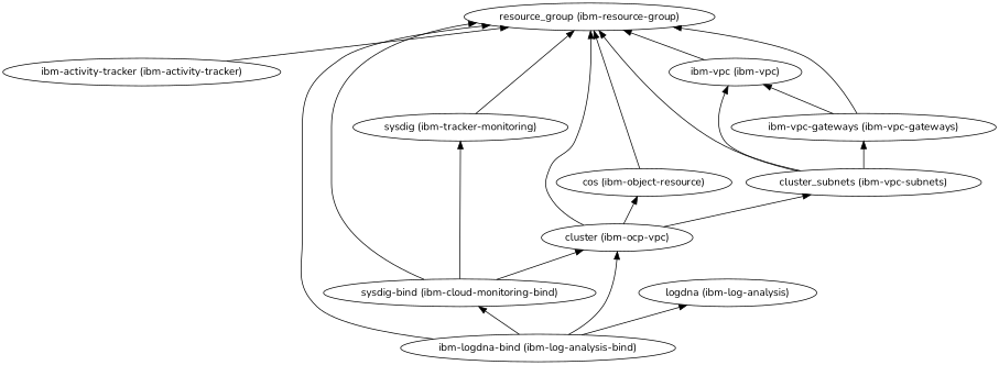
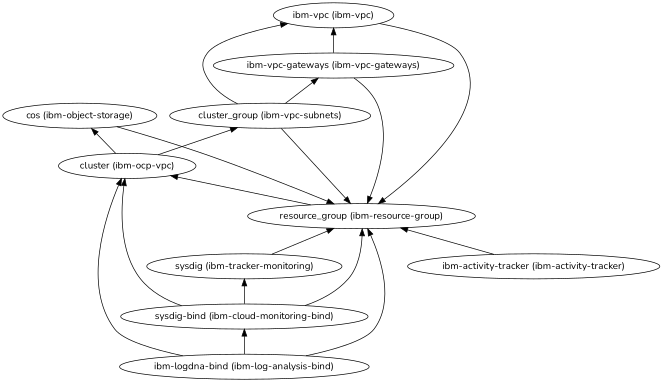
  digraph {
    fontname=Nunito
    rankdir=BT
    node [fontname=Nunito]
    edge [fontname=Nunito]
    "ibm-activity-tracker (ibm-activity-tracker)"
    "resource_group (ibm-resource-group)"
    n3 [label="sysdig (ibm-tracker-monitoring)"]
    "sysdig-bind (ibm-cloud-monitoring-bind)"
    "cluster (ibm-ocp-vpc)"
-   "cos (ibm-object-storage)" [label="cos (ibm-object-resource)"]
-   "cluster_subnets (ibm-vpc-subnets)"
+   "cos (ibm-object-storage)"
+   "cluster_subnets (ibm-vpc-subnets)" [label="cluster_group (ibm-vpc-subnets)"]
    "ibm-vpc (ibm-vpc)"
    "ibm-vpc-gateways (ibm-vpc-gateways)"
    "ibm-logdna-bind (ibm-log-analysis-bind)"
-   "logdna (ibm-log-analysis)"
    "ibm-activity-tracker (ibm-activity-tracker)" -> "resource_group (ibm-resource-group)"
    n3 -> "resource_group (ibm-resource-group)"
    "sysdig-bind (ibm-cloud-monitoring-bind)" -> "resource_group (ibm-resource-group)"
    "sysdig-bind (ibm-cloud-monitoring-bind)" -> n3
    "sysdig-bind (ibm-cloud-monitoring-bind)" -> "cluster (ibm-ocp-vpc)"
-   "cluster (ibm-ocp-vpc)" -> "resource_group (ibm-resource-group)"
+   "resource_group (ibm-resource-group)" -> "cluster (ibm-ocp-vpc)"
    "cluster (ibm-ocp-vpc)" -> "cos (ibm-object-storage)"
    "cluster (ibm-ocp-vpc)" -> "cluster_subnets (ibm-vpc-subnets)"
    "cos (ibm-object-storage)" -> "resource_group (ibm-resource-group)"
    "cluster_subnets (ibm-vpc-subnets)" -> "resource_group (ibm-resource-group)"
    "cluster_subnets (ibm-vpc-subnets)" -> "ibm-vpc (ibm-vpc)"
    "cluster_subnets (ibm-vpc-subnets)" -> "ibm-vpc-gateways (ibm-vpc-gateways)"
    "ibm-vpc (ibm-vpc)" -> "resource_group (ibm-resource-group)"
    "ibm-vpc-gateways (ibm-vpc-gateways)" -> "resource_group (ibm-resource-group)"
    "ibm-vpc-gateways (ibm-vpc-gateways)" -> "ibm-vpc (ibm-vpc)"
    "ibm-logdna-bind (ibm-log-analysis-bind)" -> "resource_group (ibm-resource-group)"
    "ibm-logdna-bind (ibm-log-analysis-bind)" -> "sysdig-bind (ibm-cloud-monitoring-bind)"
    "ibm-logdna-bind (ibm-log-analysis-bind)" -> "cluster (ibm-ocp-vpc)"
-   "ibm-logdna-bind (ibm-log-analysis-bind)" -> "logdna (ibm-log-analysis)"
  }
